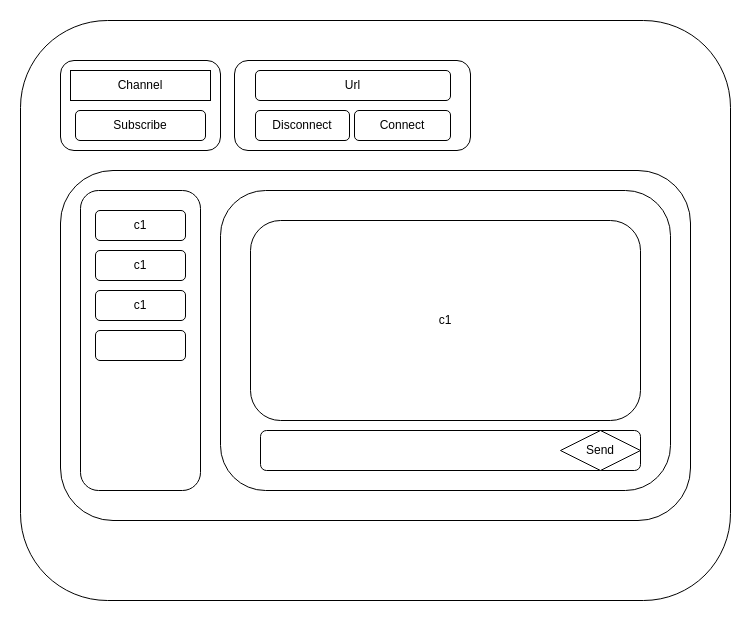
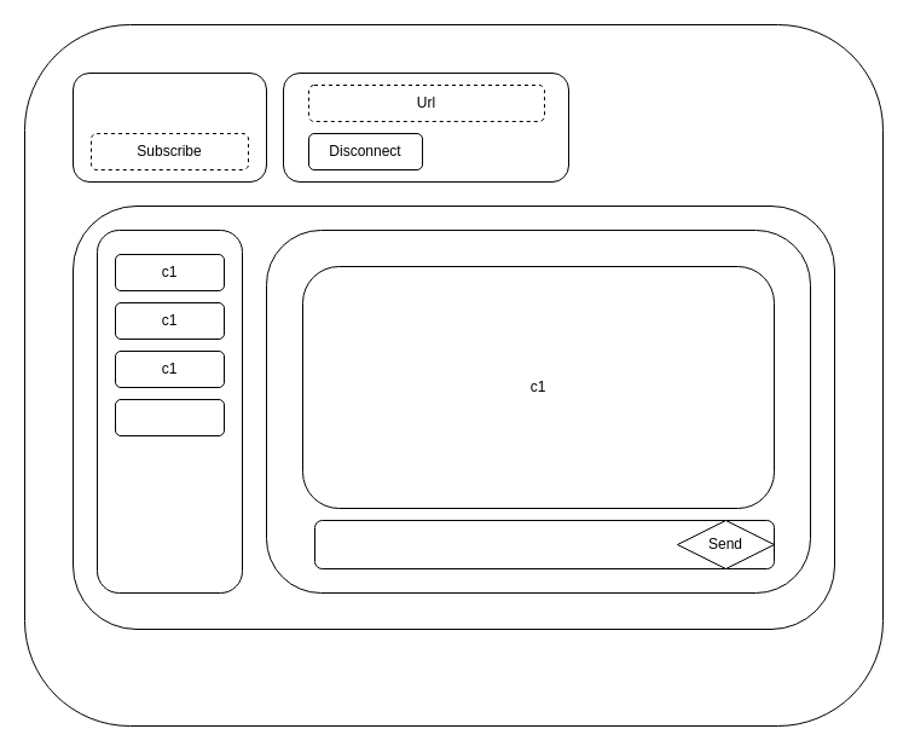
  <mxCell id="0" />
  <mxCell id="1" parent="0" />
  <mxCell id="2" value="" style="rounded=1;whiteSpace=wrap;html=1;" parent="1" vertex="1"><mxGeometry x="50" width="630" height="110" as="geometry" y="50" /></mxCell>
  <mxCell id="3" value="" style="rounded=1;whiteSpace=wrap;html=1;" parent="1" vertex="1"><mxGeometry x="20" y="20" width="710" height="580" as="geometry" /></mxCell>
  <mxCell id="4" value="" style="rounded=1;whiteSpace=wrap;html=1;" parent="1" vertex="1"><mxGeometry x="234" y="60" width="236" height="90" as="geometry" /></mxCell>
  <mxCell id="5" value="" style="rounded=1;whiteSpace=wrap;html=1;" parent="1" vertex="1"><mxGeometry x="60" y="170" width="630" height="350" as="geometry" /></mxCell>
  <mxCell id="6" value="" style="rounded=1;whiteSpace=wrap;html=1;" parent="1" vertex="1"><mxGeometry x="80" y="190" width="120" height="300" as="geometry" /></mxCell>
  <mxCell id="7" value="" style="rounded=1;whiteSpace=wrap;html=1;" parent="1" vertex="1"><mxGeometry x="220" y="190" width="450" height="300" as="geometry" /></mxCell>
  <mxCell id="8" value="c1" style="rounded=1;whiteSpace=wrap;html=1;" parent="1" vertex="1"><mxGeometry x="95" y="210" width="90" height="30" as="geometry" /></mxCell>
  <mxCell id="9" value="c1" style="rounded=1;whiteSpace=wrap;html=1;" parent="1" vertex="1"><mxGeometry x="95" y="250" width="90" height="30" as="geometry" /></mxCell>
  <mxCell id="10" value="c1" style="rounded=1;whiteSpace=wrap;html=1;" parent="1" vertex="1"><mxGeometry x="95" y="290" width="90" height="30" as="geometry" /></mxCell>
  <mxCell id="11" value="" style="rounded=1;whiteSpace=wrap;html=1;" parent="1" vertex="1"><mxGeometry x="95" y="330" width="90" height="30" as="geometry" /></mxCell>
- <mxCell id="12" value="Connect" style="rounded=1;whiteSpace=wrap;html=1;" parent="1" vertex="1"><mxGeometry x="354" y="110" width="96" height="30" as="geometry" /></mxCell>
  <mxCell id="13" value="Disconnect" style="rounded=1;whiteSpace=wrap;html=1;" parent="1" vertex="1"><mxGeometry x="255" y="110" width="94" height="30" as="geometry" /></mxCell>
  <mxCell id="14" value="" style="rounded=1;whiteSpace=wrap;html=1;" parent="1" vertex="1"><mxGeometry x="260" y="430" width="380" height="40" as="geometry" /></mxCell>
- <mxCell id="15" value="Url" style="rounded=1;whiteSpace=wrap;html=1;" parent="1" vertex="1"><mxGeometry x="255" y="70" width="195" height="30" as="geometry" /></mxCell>
+ <mxCell id="15" value="Url" style="rounded=1;whiteSpace=wrap;html=1;dashed=1;" parent="1" vertex="1"><mxGeometry x="255" y="70" width="195" height="30" as="geometry" /></mxCell>
  <mxCell id="16" value="" style="rounded=1;whiteSpace=wrap;html=1;" parent="1" vertex="1"><mxGeometry x="60" y="60" width="160" height="90" as="geometry" /></mxCell>
- <mxCell id="17" value="Channel" style="rounded=0;whiteSpace=wrap;html=1;" parent="1" vertex="1"><mxGeometry x="70" y="70" width="140" height="30" as="geometry" /></mxCell>
- <mxCell id="18" value="Subscribe" style="rounded=1;whiteSpace=wrap;html=1;" parent="1" vertex="1"><mxGeometry x="75" y="110" width="130" height="30" as="geometry" /></mxCell>
+ <mxCell id="18" value="Subscribe" style="rounded=1;whiteSpace=wrap;html=1;dashed=1;" parent="1" vertex="1"><mxGeometry x="75" y="110" width="130" height="30" as="geometry" /></mxCell>
  <mxCell id="19" value="Send" style="rhombus;whiteSpace=wrap;html=1;" vertex="1" parent="1"><mxGeometry x="560" y="430" width="80" height="40" as="geometry" /></mxCell>
  <mxCell id="20" value="c1" style="rounded=1;whiteSpace=wrap;html=1;" vertex="1" parent="1"><mxGeometry x="250" y="220" width="390" height="200" as="geometry" /></mxCell>
